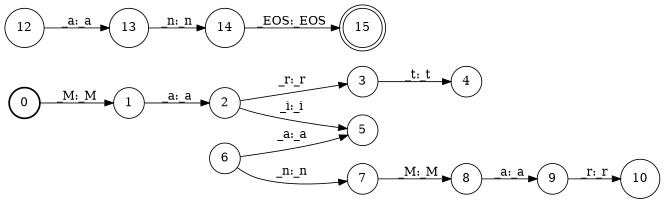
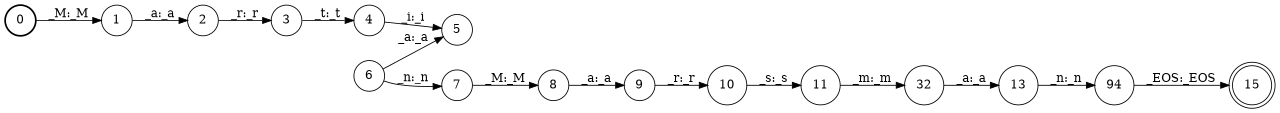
  digraph {
    nodesep=0.25
    rankdir=LR
    ranksep=0.4
    node [fontsize=14 shape=circle style=solid]
    edge [fontsize=14]
    n1 [label=0 style=bold]
    n2 [label=1]
    n3 [label=2]
    n4 [label=3]
    n5 [label=4]
    n6 [label=5]
    n7 [label=6]
    n8 [label=7]
    n9 [label=8]
    n10 [label=9]
    n11 [label=10]
-   n13 [label=12]
+   n12 [label=11]
+   n13 [label=32]
    n14 [label=13]
-   n15 [label=14]
+   n15 [label=94]
    n16 [label=15 shape=doublecircle]
    n1 -> n2 [label="_M:_M"]
    n2 -> n3 [label="_a:_a"]
    n3 -> n4 [label="_r:_r"]
    n4 -> n5 [label="_t:_t"]
-   n3 -> n6 [label="_i:_i"]
+   n5 -> n6 [label="_i:_i"]
    n7 -> n6 [label="_a:_a"]
    n7 -> n8 [label="_n:_n"]
    n8 -> n9 [label="_M:_M"]
    n9 -> n10 [label="_a:_a"]
    n10 -> n11 [label="_r:_r"]
+   n11 -> n12 [label="_s:_s"]
+   n12 -> n13 [label="_m:_m"]
    n13 -> n14 [label="_a:_a"]
    n14 -> n15 [label="_n:_n"]
    n15 -> n16 [label="_EOS:_EOS"]
  }
